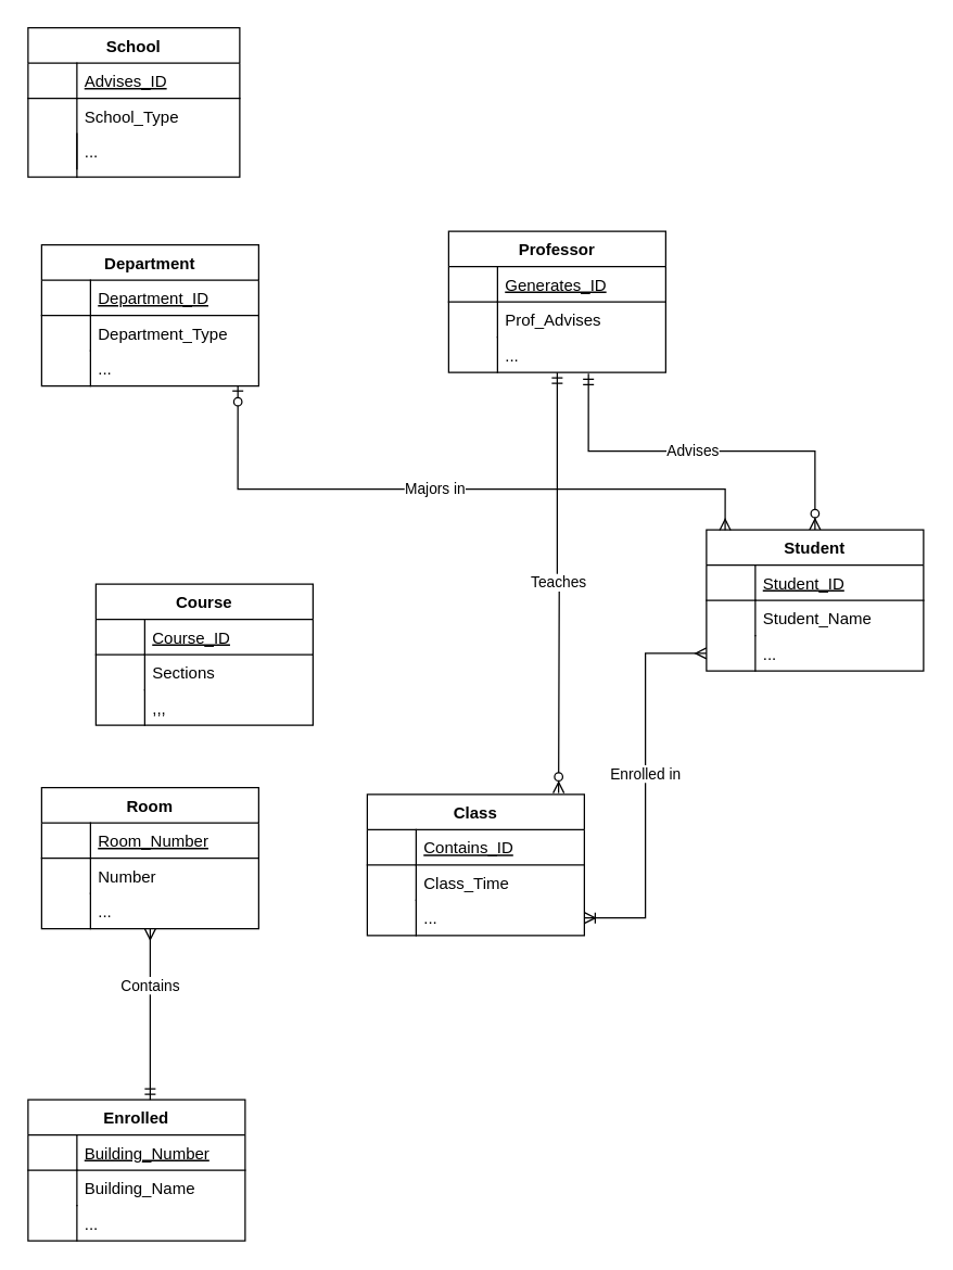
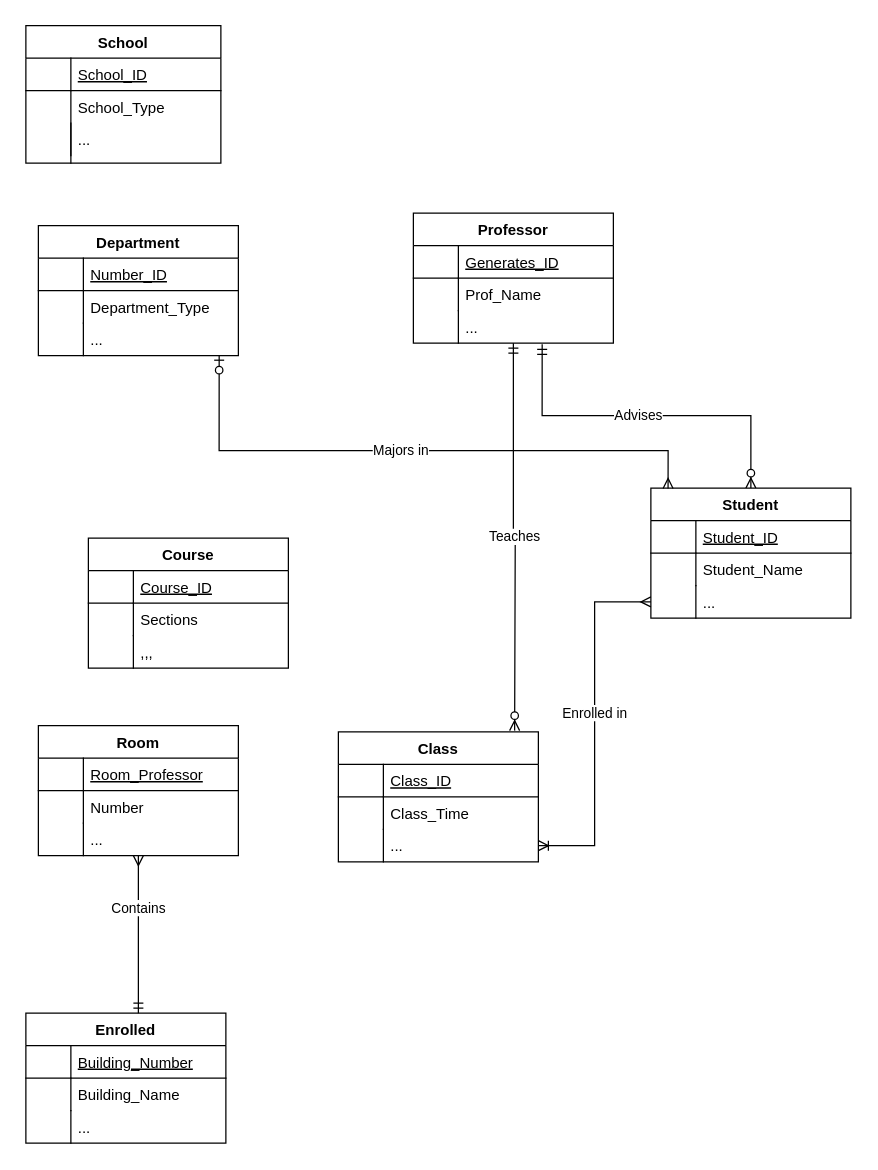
  <mxCell id="0" />
  <mxCell id="1" parent="0" />
  <mxCell id="2" value="School" style="swimlane;fontStyle=1;childLayout=stackLayout;horizontal=1;startSize=26;horizontalStack=0;resizeParent=1;resizeLast=0;collapsible=1;marginBottom=0;rounded=0;shadow=0;strokeWidth=1;" parent="1" vertex="1"><mxGeometry x="20" y="20" width="156" height="110" as="geometry"><mxRectangle x="20" y="80" width="160" height="26" as="alternateBounds" /></mxGeometry></mxCell>
- <mxCell id="3" value="Advises_ID" style="shape=partialRectangle;top=0;left=0;right=0;bottom=1;align=left;verticalAlign=top;fillColor=none;spacingLeft=40;spacingRight=4;overflow=hidden;rotatable=0;points=[[0,0.5],[1,0.5]];portConstraint=eastwest;dropTarget=0;rounded=0;shadow=0;strokeWidth=1;fontStyle=4" parent="2" vertex="1"><mxGeometry y="26" width="156" height="26" as="geometry" /></mxCell>
+ <mxCell id="3" value="School_ID" style="shape=partialRectangle;top=0;left=0;right=0;bottom=1;align=left;verticalAlign=top;fillColor=none;spacingLeft=40;spacingRight=4;overflow=hidden;rotatable=0;points=[[0,0.5],[1,0.5]];portConstraint=eastwest;dropTarget=0;rounded=0;shadow=0;strokeWidth=1;fontStyle=4" parent="2" vertex="1"><mxGeometry y="26" width="156" height="26" as="geometry" /></mxCell>
  <mxCell id="4" value="" style="shape=partialRectangle;top=0;left=0;bottom=0;fillColor=none;align=left;verticalAlign=top;spacingLeft=4;spacingRight=4;overflow=hidden;rotatable=0;points=[];portConstraint=eastwest;part=1;" parent="3" vertex="1" connectable="0"><mxGeometry width="36" height="26" as="geometry" /></mxCell>
  <mxCell id="5" value="School_Type" style="shape=partialRectangle;top=0;left=0;right=0;bottom=0;align=left;verticalAlign=top;fillColor=none;spacingLeft=40;spacingRight=4;overflow=hidden;rotatable=0;points=[[0,0.5],[1,0.5]];portConstraint=eastwest;dropTarget=0;rounded=0;shadow=0;strokeWidth=1;" parent="2" vertex="1"><mxGeometry y="52" width="156" height="58" as="geometry" /></mxCell>
  <mxCell id="6" value="" style="shape=partialRectangle;top=0;left=0;bottom=0;fillColor=none;align=left;verticalAlign=top;spacingLeft=4;spacingRight=4;overflow=hidden;rotatable=0;points=[];portConstraint=eastwest;part=1;" parent="5" vertex="1" connectable="0"><mxGeometry width="36" height="58" as="geometry" /></mxCell>
  <mxCell id="7" value="Teaches" style="edgeStyle=orthogonalEdgeStyle;rounded=0;orthogonalLoop=1;jettySize=auto;html=1;startArrow=ERmandOne;startFill=0;endArrow=ERzeroToMany;endFill=1;" parent="1" source="8" edge="1"><mxGeometry x="0.003" relative="1" as="geometry"><mxPoint x="411" y="584" as="targetPoint" /><Array as="points" /><mxPoint as="offset" /></mxGeometry></mxCell>
  <mxCell id="8" value="Professor" style="swimlane;fontStyle=1;childLayout=stackLayout;horizontal=1;startSize=26;horizontalStack=0;resizeParent=1;resizeLast=0;collapsible=1;marginBottom=0;rounded=0;shadow=0;strokeWidth=1;" parent="1" vertex="1"><mxGeometry x="330" y="170" width="160" height="104" as="geometry"><mxRectangle x="260" y="80" width="160" height="26" as="alternateBounds" /></mxGeometry></mxCell>
  <mxCell id="9" value="Generates_ID" style="shape=partialRectangle;top=0;left=0;right=0;bottom=1;align=left;verticalAlign=top;fillColor=none;spacingLeft=40;spacingRight=4;overflow=hidden;rotatable=0;points=[[0,0.5],[1,0.5]];portConstraint=eastwest;dropTarget=0;rounded=0;shadow=0;strokeWidth=1;fontStyle=4" parent="8" vertex="1"><mxGeometry y="26" width="160" height="26" as="geometry" /></mxCell>
  <mxCell id="10" value="" style="shape=partialRectangle;top=0;left=0;bottom=0;fillColor=none;align=left;verticalAlign=top;spacingLeft=4;spacingRight=4;overflow=hidden;rotatable=0;points=[];portConstraint=eastwest;part=1;" parent="9" vertex="1" connectable="0"><mxGeometry width="36" height="26" as="geometry" /></mxCell>
- <mxCell id="11" value="Prof_Advises" style="shape=partialRectangle;top=0;left=0;right=0;bottom=0;align=left;verticalAlign=top;fillColor=none;spacingLeft=40;spacingRight=4;overflow=hidden;rotatable=0;points=[[0,0.5],[1,0.5]];portConstraint=eastwest;dropTarget=0;rounded=0;shadow=0;strokeWidth=1;" parent="8" vertex="1"><mxGeometry y="52" width="160" height="26" as="geometry" /></mxCell>
+ <mxCell id="11" value="Prof_Name" style="shape=partialRectangle;top=0;left=0;right=0;bottom=0;align=left;verticalAlign=top;fillColor=none;spacingLeft=40;spacingRight=4;overflow=hidden;rotatable=0;points=[[0,0.5],[1,0.5]];portConstraint=eastwest;dropTarget=0;rounded=0;shadow=0;strokeWidth=1;" parent="8" vertex="1"><mxGeometry y="52" width="160" height="26" as="geometry" /></mxCell>
  <mxCell id="12" value="" style="shape=partialRectangle;top=0;left=0;bottom=0;fillColor=none;align=left;verticalAlign=top;spacingLeft=4;spacingRight=4;overflow=hidden;rotatable=0;points=[];portConstraint=eastwest;part=1;" parent="11" vertex="1" connectable="0"><mxGeometry width="36" height="26" as="geometry" /></mxCell>
  <mxCell id="13" value="..." style="shape=partialRectangle;top=0;left=0;right=0;bottom=0;align=left;verticalAlign=top;fillColor=none;spacingLeft=40;spacingRight=4;overflow=hidden;rotatable=0;points=[[0,0.5],[1,0.5]];portConstraint=eastwest;dropTarget=0;rounded=0;shadow=0;strokeWidth=1;" parent="8" vertex="1"><mxGeometry y="78" width="160" height="26" as="geometry" /></mxCell>
  <mxCell id="14" value="" style="shape=partialRectangle;top=0;left=0;bottom=0;fillColor=none;align=left;verticalAlign=top;spacingLeft=4;spacingRight=4;overflow=hidden;rotatable=0;points=[];portConstraint=eastwest;part=1;" parent="13" vertex="1" connectable="0"><mxGeometry width="36" height="26" as="geometry" /></mxCell>
  <mxCell id="15" value="Class" style="swimlane;fontStyle=1;childLayout=stackLayout;horizontal=1;startSize=26;horizontalStack=0;resizeParent=1;resizeLast=0;collapsible=1;marginBottom=0;rounded=0;shadow=0;strokeWidth=1;" parent="1" vertex="1"><mxGeometry x="270" y="585" width="160" height="104" as="geometry"><mxRectangle x="260" y="270" width="160" height="26" as="alternateBounds" /></mxGeometry></mxCell>
- <mxCell id="16" value="Contains_ID" style="shape=partialRectangle;top=0;left=0;right=0;bottom=1;align=left;verticalAlign=top;fillColor=none;spacingLeft=40;spacingRight=4;overflow=hidden;rotatable=0;points=[[0,0.5],[1,0.5]];portConstraint=eastwest;dropTarget=0;rounded=0;shadow=0;strokeWidth=1;fontStyle=4" parent="15" vertex="1"><mxGeometry y="26" width="160" height="26" as="geometry" /></mxCell>
+ <mxCell id="16" value="Class_ID" style="shape=partialRectangle;top=0;left=0;right=0;bottom=1;align=left;verticalAlign=top;fillColor=none;spacingLeft=40;spacingRight=4;overflow=hidden;rotatable=0;points=[[0,0.5],[1,0.5]];portConstraint=eastwest;dropTarget=0;rounded=0;shadow=0;strokeWidth=1;fontStyle=4" parent="15" vertex="1"><mxGeometry y="26" width="160" height="26" as="geometry" /></mxCell>
  <mxCell id="17" value="" style="shape=partialRectangle;top=0;left=0;bottom=0;fillColor=none;align=left;verticalAlign=top;spacingLeft=4;spacingRight=4;overflow=hidden;rotatable=0;points=[];portConstraint=eastwest;part=1;" parent="16" vertex="1" connectable="0"><mxGeometry width="36" height="26" as="geometry" /></mxCell>
  <mxCell id="18" value="Class_Time" style="shape=partialRectangle;top=0;left=0;right=0;bottom=0;align=left;verticalAlign=top;fillColor=none;spacingLeft=40;spacingRight=4;overflow=hidden;rotatable=0;points=[[0,0.5],[1,0.5]];portConstraint=eastwest;dropTarget=0;rounded=0;shadow=0;strokeWidth=1;" parent="15" vertex="1"><mxGeometry y="52" width="160" height="26" as="geometry" /></mxCell>
  <mxCell id="19" value="" style="shape=partialRectangle;top=0;left=0;bottom=0;fillColor=none;align=left;verticalAlign=top;spacingLeft=4;spacingRight=4;overflow=hidden;rotatable=0;points=[];portConstraint=eastwest;part=1;" parent="18" vertex="1" connectable="0"><mxGeometry width="36" height="26" as="geometry" /></mxCell>
  <mxCell id="20" value="..." style="shape=partialRectangle;top=0;left=0;right=0;bottom=0;align=left;verticalAlign=top;fillColor=none;spacingLeft=40;spacingRight=4;overflow=hidden;rotatable=0;points=[[0,0.5],[1,0.5]];portConstraint=eastwest;dropTarget=0;rounded=0;shadow=0;strokeWidth=1;" parent="15" vertex="1"><mxGeometry y="78" width="160" height="26" as="geometry" /></mxCell>
  <mxCell id="21" value="" style="shape=partialRectangle;top=0;left=0;bottom=0;fillColor=none;align=left;verticalAlign=top;spacingLeft=4;spacingRight=4;overflow=hidden;rotatable=0;points=[];portConstraint=eastwest;part=1;" parent="20" vertex="1" connectable="0"><mxGeometry width="36" height="26" as="geometry" /></mxCell>
  <mxCell id="22" value="Department" style="swimlane;fontStyle=1;childLayout=stackLayout;horizontal=1;startSize=26;horizontalStack=0;resizeParent=1;resizeLast=0;collapsible=1;marginBottom=0;rounded=0;shadow=0;strokeWidth=1;" parent="1" vertex="1"><mxGeometry x="30" y="180" width="160" height="104" as="geometry"><mxRectangle x="260" y="80" width="160" height="26" as="alternateBounds" /></mxGeometry></mxCell>
- <mxCell id="23" value="Department_ID" style="shape=partialRectangle;top=0;left=0;right=0;bottom=1;align=left;verticalAlign=top;fillColor=none;spacingLeft=40;spacingRight=4;overflow=hidden;rotatable=0;points=[[0,0.5],[1,0.5]];portConstraint=eastwest;dropTarget=0;rounded=0;shadow=0;strokeWidth=1;fontStyle=4" parent="22" vertex="1"><mxGeometry y="26" width="160" height="26" as="geometry" /></mxCell>
+ <mxCell id="23" value="Number_ID" style="shape=partialRectangle;top=0;left=0;right=0;bottom=1;align=left;verticalAlign=top;fillColor=none;spacingLeft=40;spacingRight=4;overflow=hidden;rotatable=0;points=[[0,0.5],[1,0.5]];portConstraint=eastwest;dropTarget=0;rounded=0;shadow=0;strokeWidth=1;fontStyle=4" parent="22" vertex="1"><mxGeometry y="26" width="160" height="26" as="geometry" /></mxCell>
  <mxCell id="24" value="" style="shape=partialRectangle;top=0;left=0;bottom=0;fillColor=none;align=left;verticalAlign=top;spacingLeft=4;spacingRight=4;overflow=hidden;rotatable=0;points=[];portConstraint=eastwest;part=1;" parent="23" vertex="1" connectable="0"><mxGeometry width="36" height="26" as="geometry" /></mxCell>
  <mxCell id="25" value="Department_Type" style="shape=partialRectangle;top=0;left=0;right=0;bottom=0;align=left;verticalAlign=top;fillColor=none;spacingLeft=40;spacingRight=4;overflow=hidden;rotatable=0;points=[[0,0.5],[1,0.5]];portConstraint=eastwest;dropTarget=0;rounded=0;shadow=0;strokeWidth=1;" parent="22" vertex="1"><mxGeometry y="52" width="160" height="26" as="geometry" /></mxCell>
  <mxCell id="26" value="" style="shape=partialRectangle;top=0;left=0;bottom=0;fillColor=none;align=left;verticalAlign=top;spacingLeft=4;spacingRight=4;overflow=hidden;rotatable=0;points=[];portConstraint=eastwest;part=1;" parent="25" vertex="1" connectable="0"><mxGeometry width="36" height="26" as="geometry" /></mxCell>
  <mxCell id="27" value="..." style="shape=partialRectangle;top=0;left=0;right=0;bottom=0;align=left;verticalAlign=top;fillColor=none;spacingLeft=40;spacingRight=4;overflow=hidden;rotatable=0;points=[[0,0.5],[1,0.5]];portConstraint=eastwest;dropTarget=0;rounded=0;shadow=0;strokeWidth=1;" parent="22" vertex="1"><mxGeometry y="78" width="160" height="26" as="geometry" /></mxCell>
  <mxCell id="28" value="" style="shape=partialRectangle;top=0;left=0;bottom=0;fillColor=none;align=left;verticalAlign=top;spacingLeft=4;spacingRight=4;overflow=hidden;rotatable=0;points=[];portConstraint=eastwest;part=1;" parent="27" vertex="1" connectable="0"><mxGeometry width="36" height="26" as="geometry" /></mxCell>
  <mxCell id="29" value="Course" style="swimlane;fontStyle=1;childLayout=stackLayout;horizontal=1;startSize=26;horizontalStack=0;resizeParent=1;resizeLast=0;collapsible=1;marginBottom=0;rounded=0;shadow=0;strokeWidth=1;" parent="1" vertex="1"><mxGeometry x="70" y="430" width="160" height="104" as="geometry"><mxRectangle x="260" y="80" width="160" height="26" as="alternateBounds" /></mxGeometry></mxCell>
  <mxCell id="30" value="Course_ID" style="shape=partialRectangle;top=0;left=0;right=0;bottom=1;align=left;verticalAlign=top;fillColor=none;spacingLeft=40;spacingRight=4;overflow=hidden;rotatable=0;points=[[0,0.5],[1,0.5]];portConstraint=eastwest;dropTarget=0;rounded=0;shadow=0;strokeWidth=1;fontStyle=4" parent="29" vertex="1"><mxGeometry y="26" width="160" height="26" as="geometry" /></mxCell>
  <mxCell id="31" value="" style="shape=partialRectangle;top=0;left=0;bottom=0;fillColor=none;align=left;verticalAlign=top;spacingLeft=4;spacingRight=4;overflow=hidden;rotatable=0;points=[];portConstraint=eastwest;part=1;" parent="30" vertex="1" connectable="0"><mxGeometry width="36" height="26" as="geometry" /></mxCell>
  <mxCell id="32" value="Sections" style="shape=partialRectangle;top=0;left=0;right=0;bottom=0;align=left;verticalAlign=top;fillColor=none;spacingLeft=40;spacingRight=4;overflow=hidden;rotatable=0;points=[[0,0.5],[1,0.5]];portConstraint=eastwest;dropTarget=0;rounded=0;shadow=0;strokeWidth=1;" parent="29" vertex="1"><mxGeometry y="52" width="160" height="26" as="geometry" /></mxCell>
  <mxCell id="33" value="" style="shape=partialRectangle;top=0;left=0;bottom=0;fillColor=none;align=left;verticalAlign=top;spacingLeft=4;spacingRight=4;overflow=hidden;rotatable=0;points=[];portConstraint=eastwest;part=1;" parent="32" vertex="1" connectable="0"><mxGeometry width="36" height="26" as="geometry" /></mxCell>
  <mxCell id="34" value=",,," style="shape=partialRectangle;top=0;left=0;right=0;bottom=0;align=left;verticalAlign=top;fillColor=none;spacingLeft=40;spacingRight=4;overflow=hidden;rotatable=0;points=[[0,0.5],[1,0.5]];portConstraint=eastwest;dropTarget=0;rounded=0;shadow=0;strokeWidth=1;" parent="29" vertex="1"><mxGeometry y="78" width="160" height="26" as="geometry" /></mxCell>
  <mxCell id="35" value="" style="shape=partialRectangle;top=0;left=0;bottom=0;fillColor=none;align=left;verticalAlign=top;spacingLeft=4;spacingRight=4;overflow=hidden;rotatable=0;points=[];portConstraint=eastwest;part=1;" parent="34" vertex="1" connectable="0"><mxGeometry width="36" height="26" as="geometry" /></mxCell>
  <mxCell id="36" value="Advises" style="edgeStyle=orthogonalEdgeStyle;rounded=0;orthogonalLoop=1;jettySize=auto;html=1;exitX=0.5;exitY=0;exitDx=0;exitDy=0;entryX=0.644;entryY=1.038;entryDx=0;entryDy=0;entryPerimeter=0;startArrow=ERzeroToMany;startFill=1;endArrow=ERmandOne;endFill=0;" parent="1" source="37" target="13" edge="1"><mxGeometry x="0.05" relative="1" as="geometry"><mxPoint x="560" y="370" as="targetPoint" /><mxPoint as="offset" /></mxGeometry></mxCell>
  <mxCell id="37" value="Student" style="swimlane;fontStyle=1;childLayout=stackLayout;horizontal=1;startSize=26;horizontalStack=0;resizeParent=1;resizeLast=0;collapsible=1;marginBottom=0;rounded=0;shadow=0;strokeWidth=1;" parent="1" vertex="1"><mxGeometry x="520" y="390" width="160" height="104" as="geometry"><mxRectangle x="260" y="80" width="160" height="26" as="alternateBounds" /></mxGeometry></mxCell>
  <mxCell id="38" value="Student_ID" style="shape=partialRectangle;top=0;left=0;right=0;bottom=1;align=left;verticalAlign=top;fillColor=none;spacingLeft=40;spacingRight=4;overflow=hidden;rotatable=0;points=[[0,0.5],[1,0.5]];portConstraint=eastwest;dropTarget=0;rounded=0;shadow=0;strokeWidth=1;fontStyle=4" parent="37" vertex="1"><mxGeometry y="26" width="160" height="26" as="geometry" /></mxCell>
  <mxCell id="39" value="" style="shape=partialRectangle;top=0;left=0;bottom=0;fillColor=none;align=left;verticalAlign=top;spacingLeft=4;spacingRight=4;overflow=hidden;rotatable=0;points=[];portConstraint=eastwest;part=1;" parent="38" vertex="1" connectable="0"><mxGeometry width="36" height="26" as="geometry" /></mxCell>
  <mxCell id="40" value="Student_Name" style="shape=partialRectangle;top=0;left=0;right=0;bottom=0;align=left;verticalAlign=top;fillColor=none;spacingLeft=40;spacingRight=4;overflow=hidden;rotatable=0;points=[[0,0.5],[1,0.5]];portConstraint=eastwest;dropTarget=0;rounded=0;shadow=0;strokeWidth=1;" parent="37" vertex="1"><mxGeometry y="52" width="160" height="26" as="geometry" /></mxCell>
  <mxCell id="41" value="" style="shape=partialRectangle;top=0;left=0;bottom=0;fillColor=none;align=left;verticalAlign=top;spacingLeft=4;spacingRight=4;overflow=hidden;rotatable=0;points=[];portConstraint=eastwest;part=1;" parent="40" vertex="1" connectable="0"><mxGeometry width="36" height="26" as="geometry" /></mxCell>
  <mxCell id="42" value="..." style="shape=partialRectangle;top=0;left=0;right=0;bottom=0;align=left;verticalAlign=top;fillColor=none;spacingLeft=40;spacingRight=4;overflow=hidden;rotatable=0;points=[[0,0.5],[1,0.5]];portConstraint=eastwest;dropTarget=0;rounded=0;shadow=0;strokeWidth=1;" parent="37" vertex="1"><mxGeometry y="78" width="160" height="26" as="geometry" /></mxCell>
  <mxCell id="43" value="" style="shape=partialRectangle;top=0;left=0;bottom=0;fillColor=none;align=left;verticalAlign=top;spacingLeft=4;spacingRight=4;overflow=hidden;rotatable=0;points=[];portConstraint=eastwest;part=1;" parent="42" vertex="1" connectable="0"><mxGeometry width="36" height="26" as="geometry" /></mxCell>
  <mxCell id="44" value="Enrolled" style="swimlane;fontStyle=1;childLayout=stackLayout;horizontal=1;startSize=26;horizontalStack=0;resizeParent=1;resizeLast=0;collapsible=1;marginBottom=0;rounded=0;shadow=0;strokeWidth=1;" parent="1" vertex="1"><mxGeometry x="20" y="810" width="160" height="104" as="geometry"><mxRectangle x="260" y="80" width="160" height="26" as="alternateBounds" /></mxGeometry></mxCell>
  <mxCell id="45" value="Building_Number" style="shape=partialRectangle;top=0;left=0;right=0;bottom=1;align=left;verticalAlign=top;fillColor=none;spacingLeft=40;spacingRight=4;overflow=hidden;rotatable=0;points=[[0,0.5],[1,0.5]];portConstraint=eastwest;dropTarget=0;rounded=0;shadow=0;strokeWidth=1;fontStyle=4" parent="44" vertex="1"><mxGeometry y="26" width="160" height="26" as="geometry" /></mxCell>
  <mxCell id="46" value="" style="shape=partialRectangle;top=0;left=0;bottom=0;fillColor=none;align=left;verticalAlign=top;spacingLeft=4;spacingRight=4;overflow=hidden;rotatable=0;points=[];portConstraint=eastwest;part=1;" parent="45" vertex="1" connectable="0"><mxGeometry width="36" height="26" as="geometry" /></mxCell>
  <mxCell id="47" value="Building_Name" style="shape=partialRectangle;top=0;left=0;right=0;bottom=0;align=left;verticalAlign=top;fillColor=none;spacingLeft=40;spacingRight=4;overflow=hidden;rotatable=0;points=[[0,0.5],[1,0.5]];portConstraint=eastwest;dropTarget=0;rounded=0;shadow=0;strokeWidth=1;" parent="44" vertex="1"><mxGeometry y="52" width="160" height="26" as="geometry" /></mxCell>
  <mxCell id="48" value="" style="shape=partialRectangle;top=0;left=0;bottom=0;fillColor=none;align=left;verticalAlign=top;spacingLeft=4;spacingRight=4;overflow=hidden;rotatable=0;points=[];portConstraint=eastwest;part=1;" parent="47" vertex="1" connectable="0"><mxGeometry width="36" height="26" as="geometry" /></mxCell>
  <mxCell id="49" value="..." style="shape=partialRectangle;top=0;left=0;right=0;bottom=0;align=left;verticalAlign=top;fillColor=none;spacingLeft=40;spacingRight=4;overflow=hidden;rotatable=0;points=[[0,0.5],[1,0.5]];portConstraint=eastwest;dropTarget=0;rounded=0;shadow=0;strokeWidth=1;" parent="44" vertex="1"><mxGeometry y="78" width="160" height="26" as="geometry" /></mxCell>
  <mxCell id="50" value="" style="shape=partialRectangle;top=0;left=0;bottom=0;fillColor=none;align=left;verticalAlign=top;spacingLeft=4;spacingRight=4;overflow=hidden;rotatable=0;points=[];portConstraint=eastwest;part=1;" parent="49" vertex="1" connectable="0"><mxGeometry width="36" height="26" as="geometry" /></mxCell>
  <mxCell id="51" value="Room" style="swimlane;fontStyle=1;childLayout=stackLayout;horizontal=1;startSize=26;horizontalStack=0;resizeParent=1;resizeLast=0;collapsible=1;marginBottom=0;rounded=0;shadow=0;strokeWidth=1;" parent="1" vertex="1"><mxGeometry x="30" y="580" width="160" height="104" as="geometry"><mxRectangle x="260" y="80" width="160" height="26" as="alternateBounds" /></mxGeometry></mxCell>
- <mxCell id="52" value="Room_Number" style="shape=partialRectangle;top=0;left=0;right=0;bottom=1;align=left;verticalAlign=top;fillColor=none;spacingLeft=40;spacingRight=4;overflow=hidden;rotatable=0;points=[[0,0.5],[1,0.5]];portConstraint=eastwest;dropTarget=0;rounded=0;shadow=0;strokeWidth=1;fontStyle=4" parent="51" vertex="1"><mxGeometry y="26" width="160" height="26" as="geometry" /></mxCell>
+ <mxCell id="52" value="Room_Professor" style="shape=partialRectangle;top=0;left=0;right=0;bottom=1;align=left;verticalAlign=top;fillColor=none;spacingLeft=40;spacingRight=4;overflow=hidden;rotatable=0;points=[[0,0.5],[1,0.5]];portConstraint=eastwest;dropTarget=0;rounded=0;shadow=0;strokeWidth=1;fontStyle=4" parent="51" vertex="1"><mxGeometry y="26" width="160" height="26" as="geometry" /></mxCell>
  <mxCell id="53" value="" style="shape=partialRectangle;top=0;left=0;bottom=0;fillColor=none;align=left;verticalAlign=top;spacingLeft=4;spacingRight=4;overflow=hidden;rotatable=0;points=[];portConstraint=eastwest;part=1;" parent="52" vertex="1" connectable="0"><mxGeometry width="36" height="26" as="geometry" /></mxCell>
  <mxCell id="54" value="Number" style="shape=partialRectangle;top=0;left=0;right=0;bottom=0;align=left;verticalAlign=top;fillColor=none;spacingLeft=40;spacingRight=4;overflow=hidden;rotatable=0;points=[[0,0.5],[1,0.5]];portConstraint=eastwest;dropTarget=0;rounded=0;shadow=0;strokeWidth=1;" parent="51" vertex="1"><mxGeometry y="52" width="160" height="26" as="geometry" /></mxCell>
  <mxCell id="55" value="" style="shape=partialRectangle;top=0;left=0;bottom=0;fillColor=none;align=left;verticalAlign=top;spacingLeft=4;spacingRight=4;overflow=hidden;rotatable=0;points=[];portConstraint=eastwest;part=1;" parent="54" vertex="1" connectable="0"><mxGeometry width="36" height="26" as="geometry" /></mxCell>
  <mxCell id="56" value="..." style="shape=partialRectangle;top=0;left=0;right=0;bottom=0;align=left;verticalAlign=top;fillColor=none;spacingLeft=40;spacingRight=4;overflow=hidden;rotatable=0;points=[[0,0.5],[1,0.5]];portConstraint=eastwest;dropTarget=0;rounded=0;shadow=0;strokeWidth=1;" parent="51" vertex="1"><mxGeometry y="78" width="160" height="26" as="geometry" /></mxCell>
  <mxCell id="57" value="" style="shape=partialRectangle;top=0;left=0;bottom=0;fillColor=none;align=left;verticalAlign=top;spacingLeft=4;spacingRight=4;overflow=hidden;rotatable=0;points=[];portConstraint=eastwest;part=1;" parent="56" vertex="1" connectable="0"><mxGeometry width="36" height="26" as="geometry" /></mxCell>
  <mxCell id="58" value="Majors in" style="edgeStyle=orthogonalEdgeStyle;rounded=0;orthogonalLoop=1;jettySize=auto;html=1;exitX=0.904;exitY=0.987;exitDx=0;exitDy=0;entryX=0.086;entryY=0.003;entryDx=0;entryDy=0;startArrow=ERzeroToOne;startFill=1;endArrow=ERmany;endFill=0;exitPerimeter=0;entryPerimeter=0;" parent="1" source="27" target="37" edge="1"><mxGeometry x="-0.048" relative="1" as="geometry"><Array as="points"><mxPoint x="175" y="360" /><mxPoint x="534" y="360" /></Array><mxPoint as="offset" /></mxGeometry></mxCell>
  <mxCell id="59" value="Contains" style="edgeStyle=orthogonalEdgeStyle;rounded=0;orthogonalLoop=1;jettySize=auto;html=1;startArrow=ERmandOne;startFill=0;endArrow=ERmany;endFill=0;" parent="1" target="51" edge="1"><mxGeometry x="0.327" relative="1" as="geometry"><Array as="points"><mxPoint x="110" y="810" /></Array><mxPoint as="offset" /><mxPoint x="110" y="810" as="sourcePoint" /></mxGeometry></mxCell>
  <mxCell id="60" value="Enrolled in" style="edgeStyle=orthogonalEdgeStyle;rounded=0;orthogonalLoop=1;jettySize=auto;html=1;exitX=0;exitY=0.5;exitDx=0;exitDy=0;endArrow=ERoneToMany;endFill=0;startArrow=ERmany;startFill=0;" parent="1" source="42" target="20" edge="1"><mxGeometry x="-0.06" relative="1" as="geometry"><mxPoint as="offset" /></mxGeometry></mxCell>
  <mxCell id="61" value="..." style="shape=partialRectangle;top=0;left=0;right=0;bottom=0;align=left;verticalAlign=top;fillColor=none;spacingLeft=40;spacingRight=4;overflow=hidden;rotatable=0;points=[[0,0.5],[1,0.5]];portConstraint=eastwest;dropTarget=0;rounded=0;shadow=0;strokeWidth=1;" parent="1" vertex="1"><mxGeometry x="20" y="98" width="156" height="26" as="geometry" /></mxCell>
  <mxCell id="62" value="" style="shape=partialRectangle;top=0;left=0;bottom=0;fillColor=none;align=left;verticalAlign=top;spacingLeft=4;spacingRight=4;overflow=hidden;rotatable=0;points=[];portConstraint=eastwest;part=1;" parent="61" vertex="1" connectable="0"><mxGeometry width="36" height="26" as="geometry" /></mxCell>
